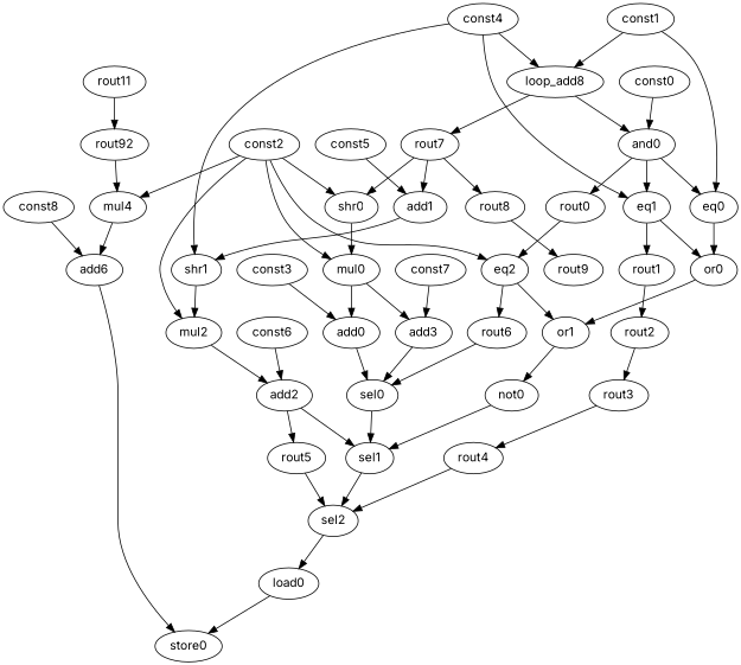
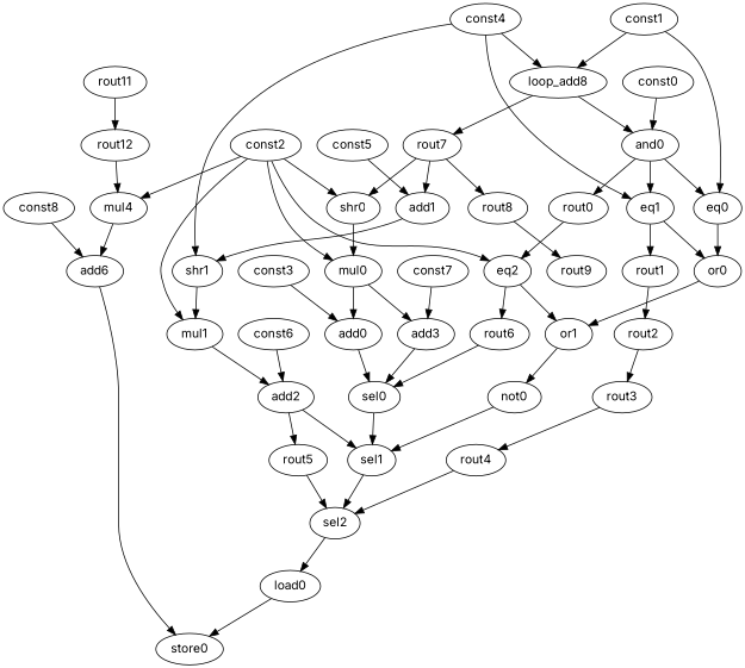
  digraph {
    fontname=Inter
    node [fontname=Inter opcode=rout]
    edge [fontname=Inter operand=0]
    const0 [opcode=const val=3]
    and0 [llvm="%133" opcode=and schedule=1]
    eq0 [opcode=eq schedule=2]
    eq1 [opcode=eq schedule=2]
    rout0 [schedule=2]
    or0 [opcode=or schedule=3]
    rout1 [schedule=3]
    eq2 [opcode=eq schedule=3]
    const1 [opcode=const val=0]
    loop_add8 [llvm="%132" opcode=add schedule=0]
    rout7 [schedule=1]
    or1 [opcode=or schedule=4]
    const2 [opcode=const val=2]
    shr0 [llvm="%135" opcode=shr schedule=2]
    mul0 [llvm="%136" opcode=mul schedule=3]
-   mul1 [llvm="%140" opcode=mul schedule=4 label=mul2]
+   mul1 [llvm="%140" opcode=mul schedule=4]
    mul4 [llvm="%151" opcode=mul schedule=7]
    add0 [llvm="%136" opcode=add schedule=4]
    add3 [llvm="%143" opcode=add schedule=4]
    add2 [llvm="%140" opcode=add schedule=5]
    rout6 [schedule=4]
    add6 [llvm="%151" opcode=add schedule=8]
    const3 [llvm="@d3_2_dst" opcode=const]
    sel0 [llvm="%149" opcode=sel schedule=5]
    sel1 [llvm="%149" opcode=sel schedule=6]
    const4 [opcode=const val=1]
    shr1 [llvm="%139" opcode=shr schedule=3]
    rout2 [schedule=4]
    const5 [opcode=const val=-1]
    add1 [llvm="%138" opcode=add schedule=2]
    const6 [llvm="@d3_1_dst" opcode=const]
    rout5 [schedule=6]
    sel2 [llvm="%149" opcode=sel schedule=7]
    not0 [opcode=not schedule=5]
    const7 [llvm="@d3_3_dst" opcode=const]
    load0 [llvm="%150" opcode=load schedule=8]
    store0 [llvm=store opcode=store schedule=9]
    const8 [llvm="%0" opcode=const]
    rout8 [schedule=2]
    rout3 [schedule=5]
    rout4 [schedule=6]
    rout9 [schedule=3]
    rout11 [schedule=5]
-   rout12 [schedule=6 label=rout92]
+   rout12 [schedule=6]
    const0 -> and0 [operand=1]
    and0 -> eq0
    and0 -> eq1
    and0 -> rout0
    eq0 -> or0
    eq1 -> or0 [operand=1]
    eq1 -> rout1
    rout0 -> eq2
    or0 -> or1
    rout1 -> rout2
    eq2 -> or1 [operand=1]
    eq2 -> rout6
    const1 -> eq0 [operand=1]
    const1 -> loop_add8 [type=const_base]
    loop_add8 -> and0
    loop_add8 -> rout7
    rout7 -> shr0
    rout7 -> add1
    rout7 -> rout8
    or1 -> not0
    const2 -> eq2 [operand=1]
    const2 -> shr0 [operand=1]
    const2 -> mul0 [operand=1]
    const2 -> mul1 [operand=1]
    const2 -> mul4 [operand=1]
    shr0 -> mul0
    mul0 -> add0 [operand=1]
    mul0 -> add3 [operand=1]
    mul1 -> add2 [operand=1]
    mul4 -> add6 [operand=1]
    add0 -> sel0 [operand=2]
    add3 -> sel0 [operand=1]
    add2 -> sel1 [operand=1]
    add2 -> rout5
    rout6 -> sel0
    add6 -> store0 [operand=1]
    const3 -> add0
    sel0 -> sel1 [operand=2]
    sel1 -> sel2 [operand=2]
    const4 -> eq1 [operand=1]
    const4 -> loop_add8 [operand=1]
    const4 -> shr1 [operand=1]
    shr1 -> mul1
    rout2 -> rout3
    const5 -> add1 [operand=1]
    add1 -> shr1
    const6 -> add2
    rout5 -> sel2 [operand=1]
    sel2 -> load0
    not0 -> sel1
    const7 -> add3
    load0 -> store0
    const8 -> add6
    rout8 -> rout9
    rout3 -> rout4
    rout4 -> sel2
    rout11 -> rout12
    rout12 -> mul4
  }
